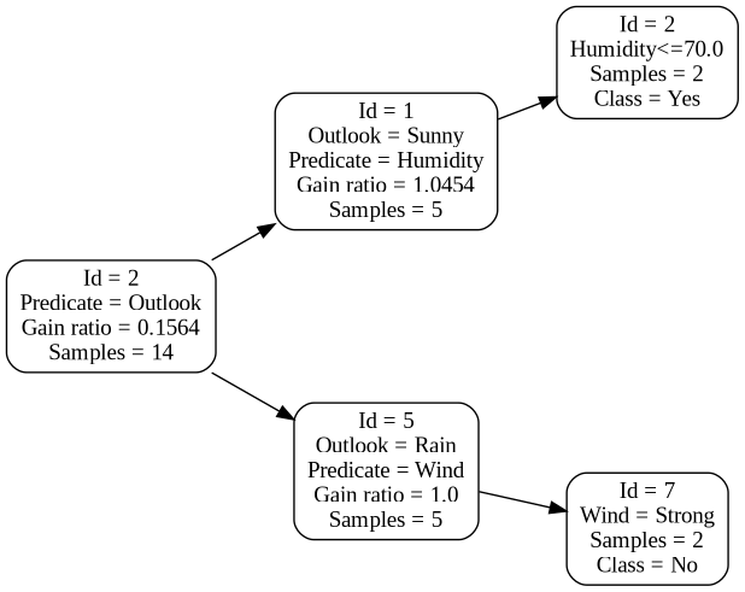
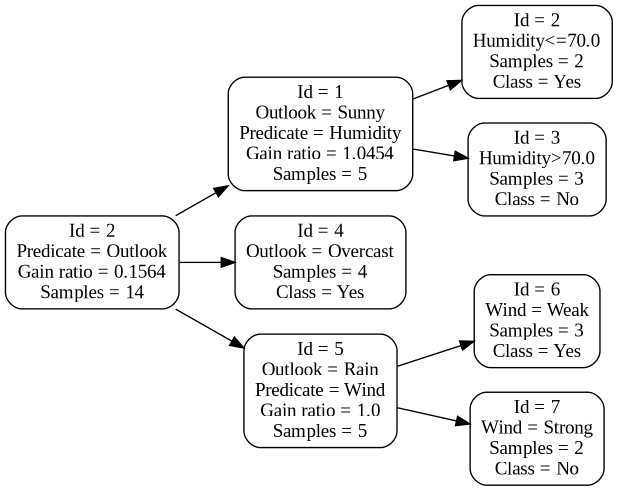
  digraph {
    fontname="Liberation Serif"
    rankdir=LR
    node [color=black fillcolor="#ffffff" fontname="Liberation Serif" shape=box style="filled, rounded"]
    edge [fontname="Liberation Serif"]
    n1 [label="Id = 2\nPredicate = Outlook\nGain ratio = 0.1564\nSamples = 14\n"]
    n2 [label="Id = 1\nOutlook = Sunny\nPredicate = Humidity\nGain ratio = 1.0454\nSamples = 5\n"]
+   n3 [label="Id = 4\nOutlook = Overcast\nSamples = 4\nClass = Yes"]
    n4 [label="Id = 5\nOutlook = Rain\nPredicate = Wind\nGain ratio = 1.0\nSamples = 5\n"]
    n5 [label="Id = 2\nHumidity<=70.0\nSamples = 2\nClass = Yes"]
+   n6 [label="Id = 3\nHumidity>70.0\nSamples = 3\nClass = No"]
+   n7 [label="Id = 6\nWind = Weak\nSamples = 3\nClass = Yes"]
    n8 [label="Id = 7\nWind = Strong\nSamples = 2\nClass = No"]
    n1 -> n2
+   n1 -> n3
    n1 -> n4
    n2 -> n5
+   n2 -> n6
+   n4 -> n7
    n4 -> n8
  }
